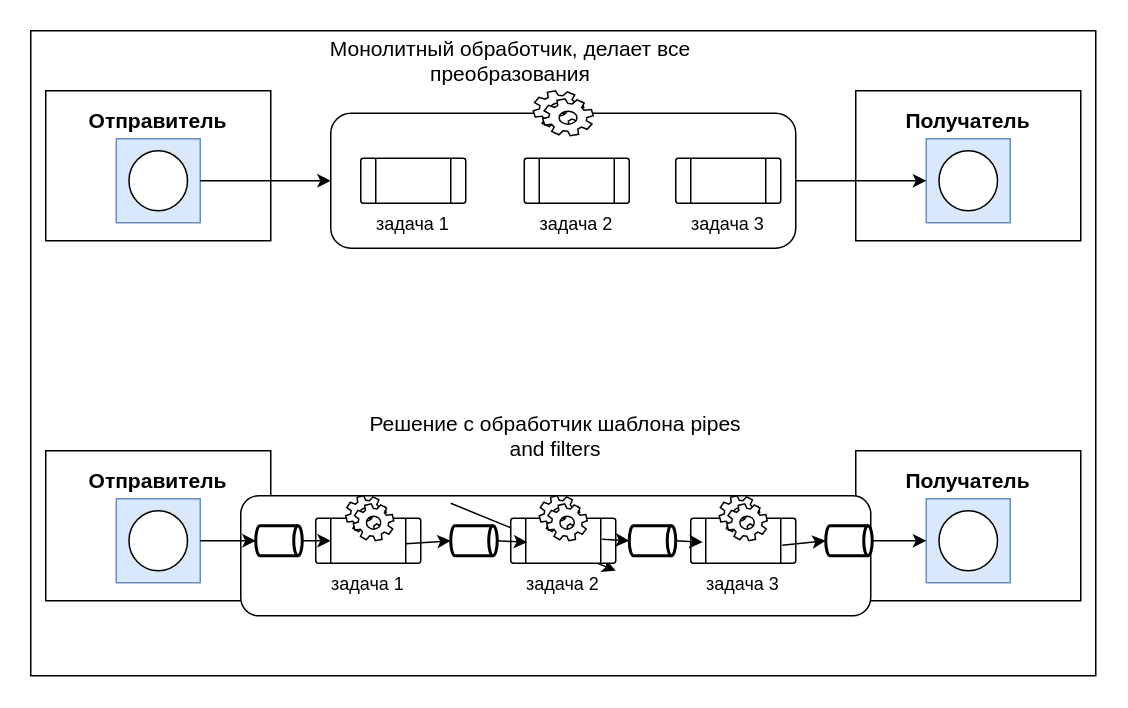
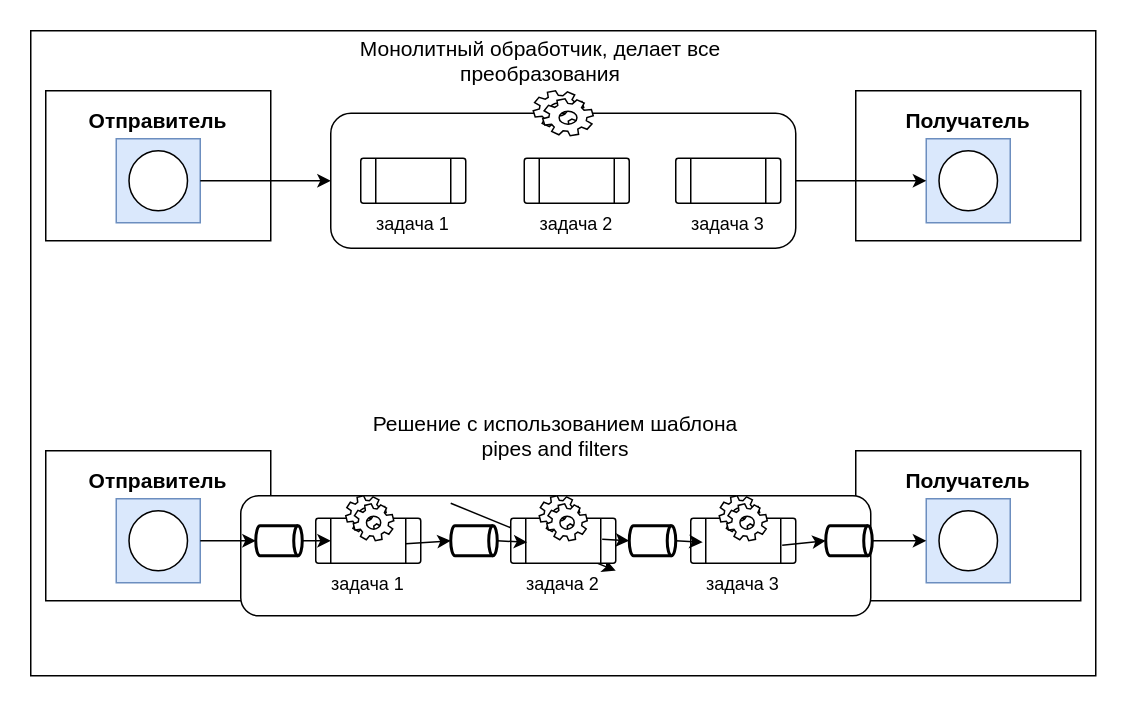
  <mxCell id="0" />
  <mxCell id="1" parent="0" />
  <mxCell id="2" value="" style="rounded=0;whiteSpace=wrap;html=1;" vertex="1" parent="1"><mxGeometry x="20" y="20" width="710" height="430" as="geometry" /></mxCell>
  <mxCell id="3" value="" style="rounded=0;whiteSpace=wrap;html=1;" vertex="1" parent="1"><mxGeometry x="570" y="300" width="150" height="100" as="geometry" /></mxCell>
  <mxCell id="4" value="" style="rounded=0;whiteSpace=wrap;html=1;" vertex="1" parent="1"><mxGeometry x="30" y="300" width="150" height="100" as="geometry" /></mxCell>
  <mxCell id="5" value="" style="rounded=1;whiteSpace=wrap;html=1;" vertex="1" parent="1"><mxGeometry x="160" y="330" width="420" height="80" as="geometry" /></mxCell>
  <mxCell id="6" value="" style="rounded=0;whiteSpace=wrap;html=1;" vertex="1" parent="1"><mxGeometry x="30" y="60" width="150" height="100" as="geometry" /></mxCell>
  <mxCell id="7" value="" style="whiteSpace=wrap;html=1;aspect=fixed;fillColor=#dae8fc;strokeColor=#6c8ebf;" vertex="1" parent="1"><mxGeometry x="77" y="92" width="56" height="56" as="geometry" /></mxCell>
  <mxCell id="8" value="" style="ellipse;whiteSpace=wrap;html=1;aspect=fixed;" vertex="1" parent="1"><mxGeometry x="85.5" y="100" width="39" height="40" as="geometry" /></mxCell>
  <mxCell id="9" value="" style="endArrow=classic;html=1;exitX=1;exitY=0.5;exitDx=0;exitDy=0;exitPerimeter=0;entryX=0;entryY=0.5;entryDx=0;entryDy=0;entryPerimeter=0;" edge="1" parent="1"><mxGeometry width="50" height="50" relative="1" as="geometry"><mxPoint x="300" y="335" as="sourcePoint" /><mxPoint x="410" y="380" as="targetPoint" /></mxGeometry></mxCell>
  <mxCell id="10" value="&lt;span style=&quot;font-size: 14px&quot;&gt;&lt;b&gt;Отправитель&lt;/b&gt;&lt;/span&gt;" style="text;html=1;strokeColor=none;fillColor=none;align=center;verticalAlign=middle;whiteSpace=wrap;rounded=0;" vertex="1" parent="1"><mxGeometry x="85" y="70" width="40" height="20" as="geometry" /></mxCell>
  <mxCell id="11" value="" style="rounded=0;whiteSpace=wrap;html=1;" vertex="1" parent="1"><mxGeometry x="570" y="60" width="150" height="100" as="geometry" /></mxCell>
  <mxCell id="12" value="" style="whiteSpace=wrap;html=1;aspect=fixed;fillColor=#dae8fc;strokeColor=#6c8ebf;" vertex="1" parent="1"><mxGeometry x="617" y="92" width="56" height="56" as="geometry" /></mxCell>
  <mxCell id="13" value="" style="ellipse;whiteSpace=wrap;html=1;aspect=fixed;" vertex="1" parent="1"><mxGeometry x="625.5" y="100" width="39" height="40" as="geometry" /></mxCell>
  <mxCell id="14" value="&lt;span style=&quot;font-size: 14px&quot;&gt;&lt;b&gt;Получатель&lt;/b&gt;&lt;/span&gt;" style="text;html=1;strokeColor=none;fillColor=none;align=center;verticalAlign=middle;whiteSpace=wrap;rounded=0;" vertex="1" parent="1"><mxGeometry x="625" y="70" width="40" height="20" as="geometry" /></mxCell>
  <mxCell id="15" value="" style="rounded=1;whiteSpace=wrap;html=1;" vertex="1" parent="1"><mxGeometry x="220" y="75" width="310" height="90" as="geometry" /></mxCell>
  <mxCell id="16" value="" style="shape=mxgraph.bpmn.service_task;html=1;outlineConnect=0;" vertex="1" parent="1"><mxGeometry x="355" y="60" width="40" height="30" as="geometry" /></mxCell>
  <mxCell id="17" value="" style="endArrow=classic;html=1;exitX=1;exitY=0.5;exitDx=0;exitDy=0;entryX=0;entryY=0.5;entryDx=0;entryDy=0;" edge="1" parent="1" source="7" target="15"><mxGeometry width="50" height="50" relative="1" as="geometry"><mxPoint x="260" y="250" as="sourcePoint" /><mxPoint x="310" y="200" as="targetPoint" /></mxGeometry></mxCell>
  <mxCell id="18" value="" style="endArrow=classic;html=1;exitX=1;exitY=0.5;exitDx=0;exitDy=0;entryX=0;entryY=0.5;entryDx=0;entryDy=0;" edge="1" parent="1" source="15" target="12"><mxGeometry width="50" height="50" relative="1" as="geometry"><mxPoint x="640" y="260" as="sourcePoint" /><mxPoint x="690" y="210" as="targetPoint" /></mxGeometry></mxCell>
  <mxCell id="19" value="задача 1" style="verticalLabelPosition=bottom;verticalAlign=top;html=1;shape=process;whiteSpace=wrap;rounded=1;size=0.14;arcSize=6;" vertex="1" parent="1"><mxGeometry x="240" y="105" width="70" height="30" as="geometry" /></mxCell>
  <mxCell id="20" value="&lt;span style=&quot;font-weight: normal&quot;&gt;задача 3&lt;/span&gt;" style="verticalLabelPosition=bottom;verticalAlign=top;html=1;shape=process;whiteSpace=wrap;rounded=1;size=0.14;arcSize=6;fontStyle=1" vertex="1" parent="1"><mxGeometry x="450" y="105" width="70" height="30" as="geometry" /></mxCell>
  <mxCell id="21" value="задача 2" style="verticalLabelPosition=bottom;verticalAlign=top;html=1;shape=process;whiteSpace=wrap;rounded=1;size=0.14;arcSize=6;" vertex="1" parent="1"><mxGeometry x="349" y="105" width="70" height="30" as="geometry" /></mxCell>
- <mxCell id="22" value="&lt;font style=&quot;font-size: 14px&quot;&gt;Монолитный обработчик, делает все преобразования&lt;/font&gt;" style="text;html=1;strokeColor=none;fillColor=none;align=center;verticalAlign=middle;whiteSpace=wrap;rounded=0;" vertex="1" parent="1"><mxGeometry x="210" y="30" width="260" height="20" as="geometry" /></mxCell>
+ <mxCell id="22" value="&lt;font style=&quot;font-size: 14px&quot;&gt;Монолитный обработчик, делает все преобразования&lt;/font&gt;" style="text;html=1;strokeColor=none;fillColor=none;align=center;verticalAlign=middle;whiteSpace=wrap;rounded=0;" vertex="1" parent="1"><mxGeometry x="230" y="30" width="260" height="20" as="geometry" /></mxCell>
  <mxCell id="23" value="" style="whiteSpace=wrap;html=1;aspect=fixed;fillColor=#dae8fc;strokeColor=#6c8ebf;" vertex="1" parent="1"><mxGeometry x="77" y="332" width="56" height="56" as="geometry" /></mxCell>
  <mxCell id="24" value="" style="ellipse;whiteSpace=wrap;html=1;aspect=fixed;" vertex="1" parent="1"><mxGeometry x="85.5" y="340" width="39" height="40" as="geometry" /></mxCell>
  <mxCell id="25" value="&lt;span style=&quot;font-size: 14px&quot;&gt;&lt;b&gt;Отправитель&lt;/b&gt;&lt;/span&gt;" style="text;html=1;strokeColor=none;fillColor=none;align=center;verticalAlign=middle;whiteSpace=wrap;rounded=0;" vertex="1" parent="1"><mxGeometry x="85" y="310" width="40" height="20" as="geometry" /></mxCell>
  <mxCell id="26" value="" style="whiteSpace=wrap;html=1;aspect=fixed;fillColor=#dae8fc;strokeColor=#6c8ebf;" vertex="1" parent="1"><mxGeometry x="617" y="332" width="56" height="56" as="geometry" /></mxCell>
  <mxCell id="27" value="" style="ellipse;whiteSpace=wrap;html=1;aspect=fixed;" vertex="1" parent="1"><mxGeometry x="625.5" y="340" width="39" height="40" as="geometry" /></mxCell>
  <mxCell id="28" value="&lt;span style=&quot;font-size: 14px&quot;&gt;&lt;b&gt;Получатель&lt;/b&gt;&lt;/span&gt;" style="text;html=1;strokeColor=none;fillColor=none;align=center;verticalAlign=middle;whiteSpace=wrap;rounded=0;" vertex="1" parent="1"><mxGeometry x="625" y="310" width="40" height="20" as="geometry" /></mxCell>
  <mxCell id="29" value="задача 1" style="verticalLabelPosition=bottom;verticalAlign=top;html=1;shape=process;whiteSpace=wrap;rounded=1;size=0.14;arcSize=6;" vertex="1" parent="1"><mxGeometry x="210" y="345" width="70" height="30" as="geometry" /></mxCell>
  <mxCell id="30" value="&lt;span style=&quot;font-weight: normal&quot;&gt;задача 3&lt;/span&gt;" style="verticalLabelPosition=bottom;verticalAlign=top;html=1;shape=process;whiteSpace=wrap;rounded=1;size=0.14;arcSize=6;fontStyle=1" vertex="1" parent="1"><mxGeometry x="460" y="345" width="70" height="30" as="geometry" /></mxCell>
  <mxCell id="31" value="задача 2" style="verticalLabelPosition=bottom;verticalAlign=top;html=1;shape=process;whiteSpace=wrap;rounded=1;size=0.14;arcSize=6;" vertex="1" parent="1"><mxGeometry x="340" y="345" width="70" height="30" as="geometry" /></mxCell>
  <mxCell id="32" value="" style="strokeWidth=2;html=1;shape=mxgraph.flowchart.direct_data;whiteSpace=wrap;" vertex="1" parent="1"><mxGeometry x="300" y="350" width="31" height="20" as="geometry" /></mxCell>
  <mxCell id="33" value="" style="strokeWidth=2;html=1;shape=mxgraph.flowchart.direct_data;whiteSpace=wrap;" vertex="1" parent="1"><mxGeometry x="170" y="350" width="31" height="20" as="geometry" /></mxCell>
  <mxCell id="34" value="" style="strokeWidth=2;html=1;shape=mxgraph.flowchart.direct_data;whiteSpace=wrap;" vertex="1" parent="1"><mxGeometry x="419" y="350" width="31" height="20" as="geometry" /></mxCell>
  <mxCell id="35" value="" style="strokeWidth=2;html=1;shape=mxgraph.flowchart.direct_data;whiteSpace=wrap;" vertex="1" parent="1"><mxGeometry x="550" y="350" width="31" height="20" as="geometry" /></mxCell>
  <mxCell id="36" value="" style="endArrow=classic;html=1;exitX=1;exitY=0.5;exitDx=0;exitDy=0;entryX=0;entryY=0.5;entryDx=0;entryDy=0;entryPerimeter=0;" edge="1" parent="1" source="23" target="33"><mxGeometry width="50" height="50" relative="1" as="geometry"><mxPoint x="230" y="500" as="sourcePoint" /><mxPoint x="280" y="450" as="targetPoint" /></mxGeometry></mxCell>
  <mxCell id="37" value="" style="endArrow=classic;html=1;exitX=1;exitY=0.5;exitDx=0;exitDy=0;exitPerimeter=0;entryX=0.143;entryY=0.5;entryDx=0;entryDy=0;entryPerimeter=0;" edge="1" parent="1" source="33" target="29"><mxGeometry width="50" height="50" relative="1" as="geometry"><mxPoint x="300" y="510" as="sourcePoint" /><mxPoint x="350" y="460" as="targetPoint" /></mxGeometry></mxCell>
  <mxCell id="38" value="" style="endArrow=classic;html=1;exitX=0.857;exitY=0.567;exitDx=0;exitDy=0;exitPerimeter=0;entryX=0;entryY=0.5;entryDx=0;entryDy=0;entryPerimeter=0;" edge="1" parent="1" source="29" target="32"><mxGeometry width="50" height="50" relative="1" as="geometry"><mxPoint x="370" y="500" as="sourcePoint" /><mxPoint x="420" y="450" as="targetPoint" /></mxGeometry></mxCell>
  <mxCell id="39" value="" style="endArrow=classic;html=1;exitX=1;exitY=0.5;exitDx=0;exitDy=0;exitPerimeter=0;entryX=0.157;entryY=0.533;entryDx=0;entryDy=0;entryPerimeter=0;" edge="1" parent="1" source="32" target="31"><mxGeometry width="50" height="50" relative="1" as="geometry"><mxPoint x="400" y="510" as="sourcePoint" /><mxPoint x="450" y="460" as="targetPoint" /></mxGeometry></mxCell>
  <mxCell id="40" value="" style="endArrow=classic;html=1;exitX=0.871;exitY=0.467;exitDx=0;exitDy=0;exitPerimeter=0;entryX=0;entryY=0.5;entryDx=0;entryDy=0;entryPerimeter=0;" edge="1" parent="1" source="31" target="34"><mxGeometry width="50" height="50" relative="1" as="geometry"><mxPoint x="500" y="550" as="sourcePoint" /><mxPoint x="550" y="500" as="targetPoint" /></mxGeometry></mxCell>
  <mxCell id="41" value="" style="endArrow=classic;html=1;exitX=1;exitY=0.5;exitDx=0;exitDy=0;exitPerimeter=0;entryX=0.114;entryY=0.533;entryDx=0;entryDy=0;entryPerimeter=0;" edge="1" parent="1" source="34" target="30"><mxGeometry width="50" height="50" relative="1" as="geometry"><mxPoint x="610" y="580" as="sourcePoint" /><mxPoint x="660" y="530" as="targetPoint" /></mxGeometry></mxCell>
  <mxCell id="42" value="" style="endArrow=classic;html=1;exitX=0.871;exitY=0.6;exitDx=0;exitDy=0;exitPerimeter=0;entryX=0;entryY=0.5;entryDx=0;entryDy=0;entryPerimeter=0;" edge="1" parent="1" source="30" target="35"><mxGeometry width="50" height="50" relative="1" as="geometry"><mxPoint x="560" y="470" as="sourcePoint" /><mxPoint x="610" y="420" as="targetPoint" /></mxGeometry></mxCell>
  <mxCell id="43" value="" style="endArrow=classic;html=1;exitX=1;exitY=0.5;exitDx=0;exitDy=0;exitPerimeter=0;entryX=0;entryY=0.5;entryDx=0;entryDy=0;" edge="1" parent="1" source="35" target="26"><mxGeometry width="50" height="50" relative="1" as="geometry"><mxPoint x="680" y="520" as="sourcePoint" /><mxPoint x="730" y="470" as="targetPoint" /></mxGeometry></mxCell>
  <mxCell id="44" value="" style="shape=mxgraph.bpmn.service_task;html=1;outlineConnect=0;" vertex="1" parent="1"><mxGeometry x="230" y="330" width="32" height="30" as="geometry" /></mxCell>
  <mxCell id="45" value="" style="shape=mxgraph.bpmn.service_task;html=1;outlineConnect=0;fontStyle=1" vertex="1" parent="1"><mxGeometry x="479" y="330" width="32" height="30" as="geometry" /></mxCell>
  <mxCell id="46" value="" style="shape=mxgraph.bpmn.service_task;html=1;outlineConnect=0;fontStyle=1" vertex="1" parent="1"><mxGeometry x="359" y="330" width="32" height="30" as="geometry" /></mxCell>
- <mxCell id="47" value="&lt;span style=&quot;font-size: 14px&quot;&gt;Решение с обработчик шаблона pipes and filters&lt;/span&gt;" style="text;html=1;strokeColor=none;fillColor=none;align=center;verticalAlign=middle;whiteSpace=wrap;rounded=0;" vertex="1" parent="1"><mxGeometry x="240" y="280" width="260" height="20" as="geometry" /></mxCell>
+ <mxCell id="47" value="&lt;span style=&quot;font-size: 14px&quot;&gt;Решение с использованием шаблона pipes and filters&lt;/span&gt;" style="text;html=1;strokeColor=none;fillColor=none;align=center;verticalAlign=middle;whiteSpace=wrap;rounded=0;" vertex="1" parent="1"><mxGeometry x="240" y="280" width="260" height="20" as="geometry" /></mxCell>
